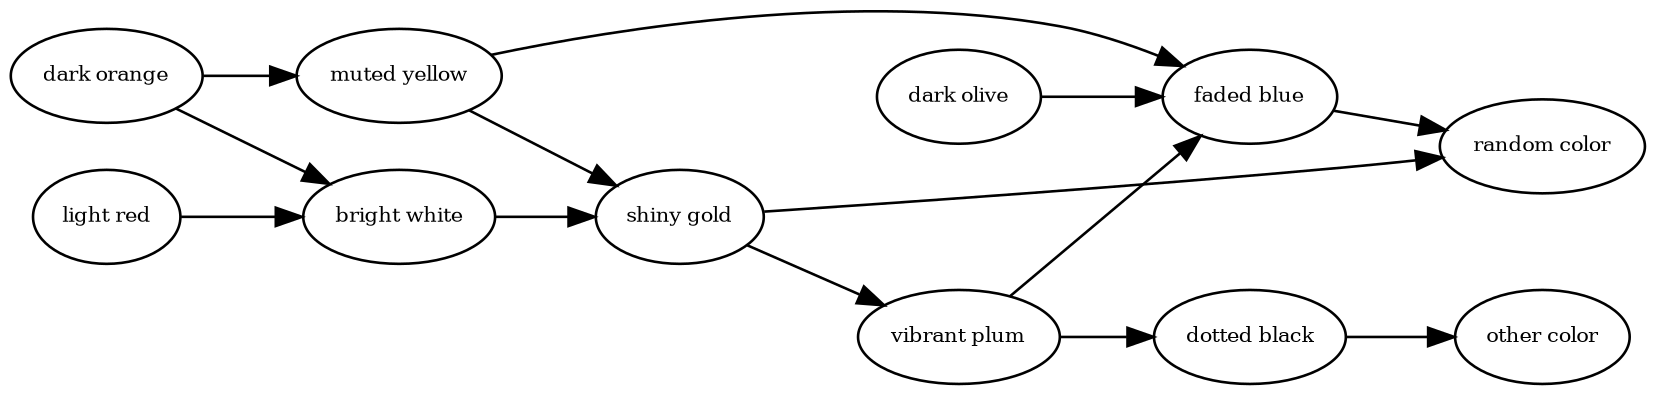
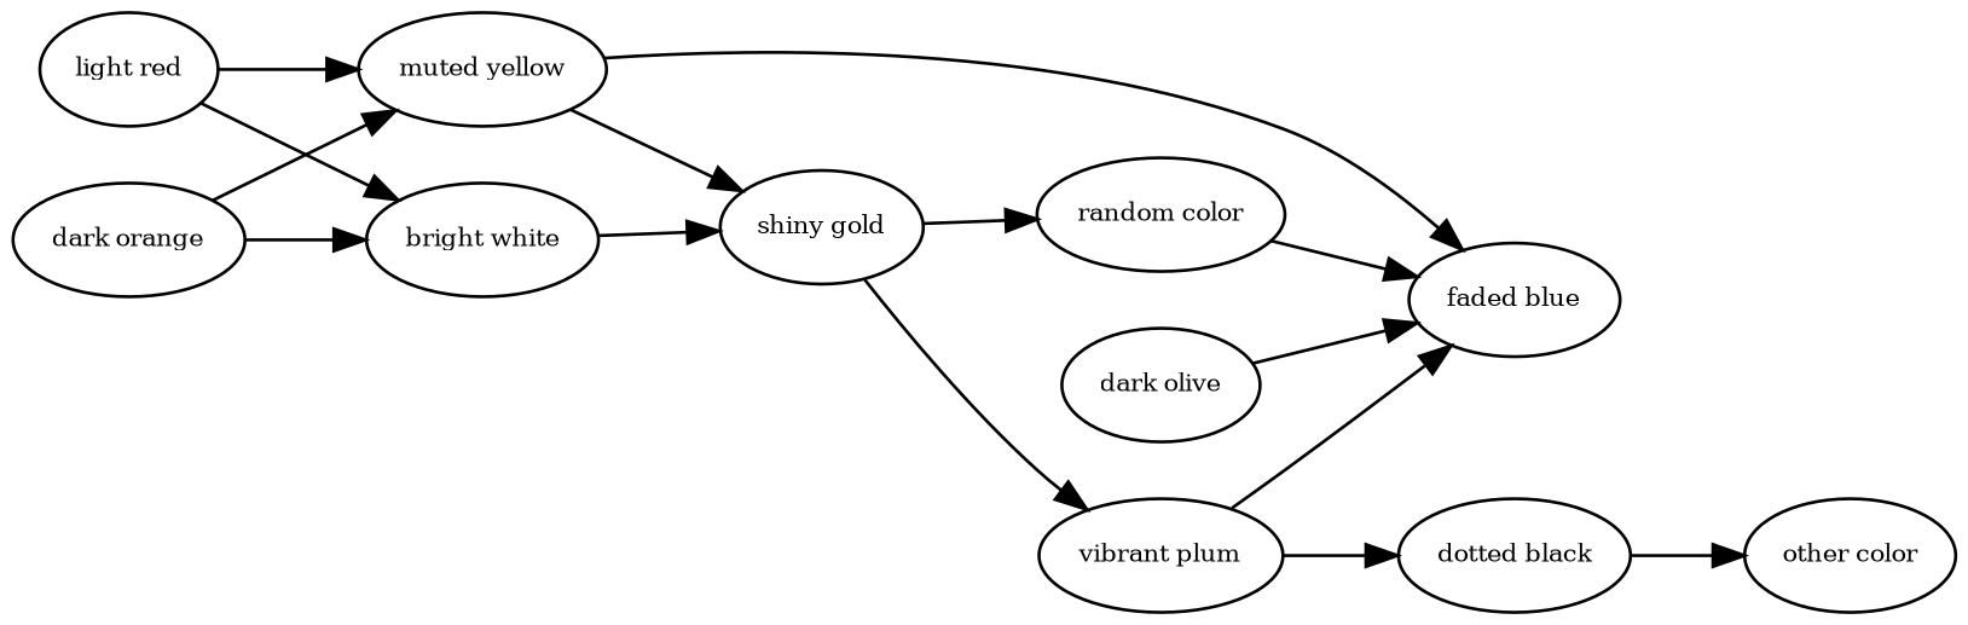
  digraph {
    rankdir=LR
    node [fontsize=8]
    edge [fontsize=8]
    n1 [label="light red"]
    n2 [label="bright white"]
    n3 [label="muted yellow"]
    n4 [label="shiny gold"]
    n5 [label="faded blue"]
    n6 [label="vibrant plum"]
    n7 [label="random color"]
    n8 [label="dark orange"]
    n9 [label="dark olive"]
    n10 [label="dotted black"]
    n11 [label="other color"]
    n1 -> n2
+   n1 -> n3
    n2 -> n4
    n3 -> n4
    n3 -> n5
    n4 -> n6
    n4 -> n7
-   n5 -> n7
+   n7 -> n5
    n6 -> n5
    n6 -> n10
    n8 -> n2
    n8 -> n3
    n9 -> n5
    n10 -> n11
  }
